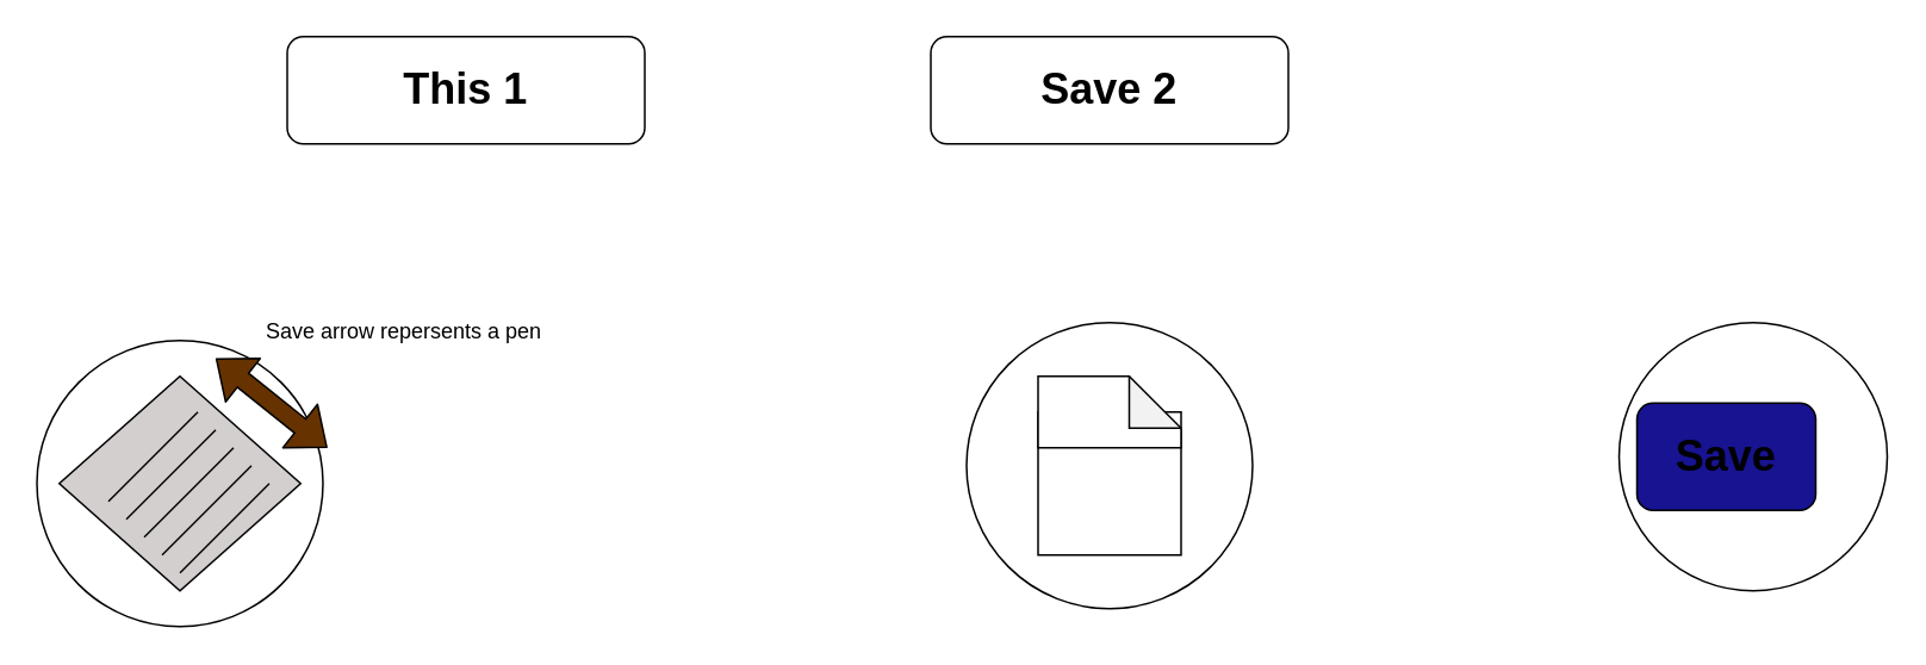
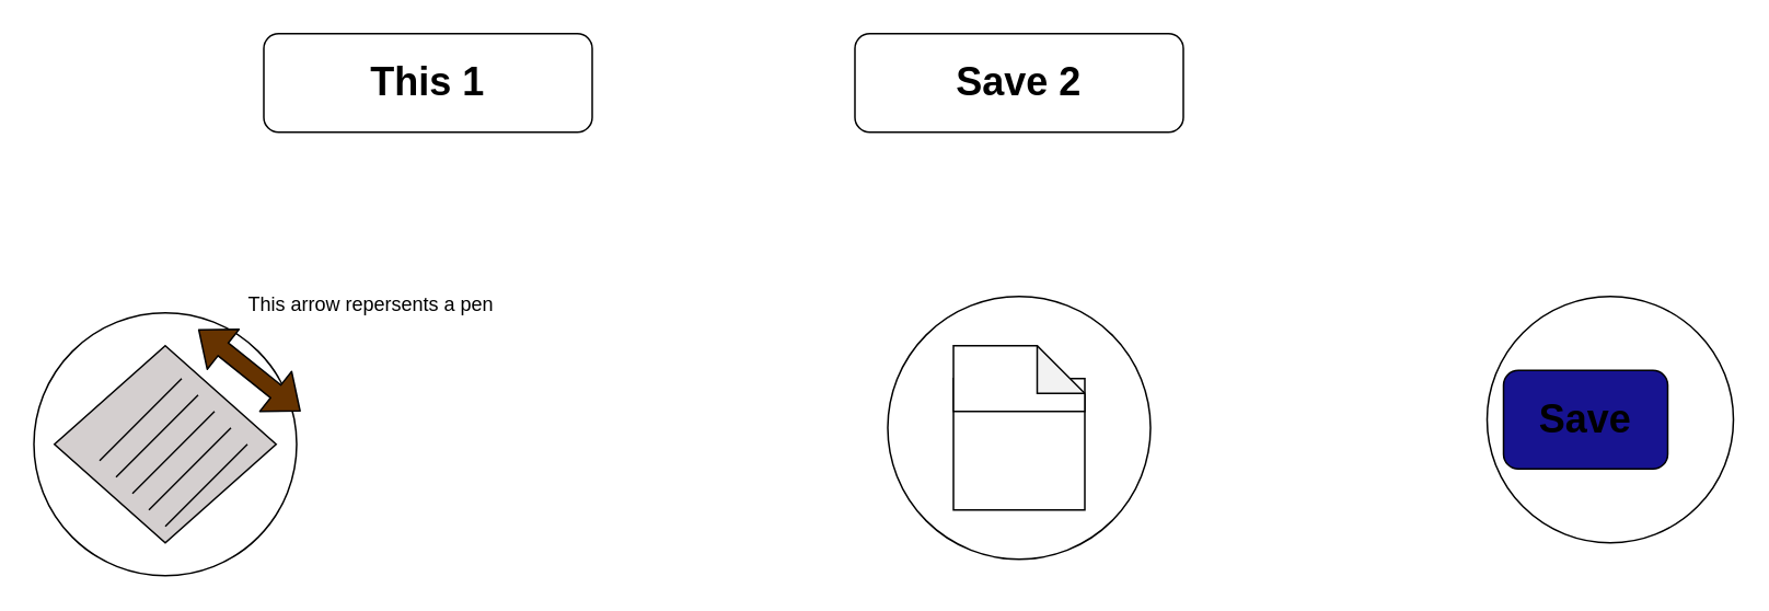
  <mxCell id="0" />
  <mxCell id="1" parent="0" />
  <mxCell id="2" value="&lt;h1&gt;This 1&lt;/h1&gt;" style="rounded=1;whiteSpace=wrap;html=1;" parent="1" vertex="1"><mxGeometry x="160" y="20" width="200" height="60" as="geometry" /></mxCell>
  <mxCell id="3" value="&lt;h1&gt;&lt;br&gt;&lt;/h1&gt;" style="text;html=1;strokeColor=none;fillColor=none;spacing=5;spacingTop=-20;whiteSpace=wrap;overflow=hidden;rounded=0;" parent="1" vertex="1"><mxGeometry x="330" y="210" width="130" height="40" as="geometry" /></mxCell>
  <mxCell id="4" value="&lt;h1&gt;Save 2&lt;/h1&gt;" style="rounded=1;whiteSpace=wrap;html=1;" parent="1" vertex="1"><mxGeometry x="520" y="20" width="200" height="60" as="geometry" /></mxCell>
  <mxCell id="5" value="" style="ellipse;whiteSpace=wrap;html=1;aspect=fixed;" parent="1" vertex="1"><mxGeometry x="20" y="190" width="160" height="160" as="geometry" /></mxCell>
  <mxCell id="6" value="" style="endArrow=none;html=1;" parent="1" edge="1"><mxGeometry width="50" height="50" relative="1" as="geometry"><mxPoint x="50" y="270" as="sourcePoint" /><mxPoint x="100" y="220" as="targetPoint" /><Array as="points"><mxPoint x="70" y="250" /></Array></mxGeometry></mxCell>
  <mxCell id="7" value="" style="shape=flexArrow;endArrow=classic;startArrow=classic;html=1;fillColor=#663300;" parent="1" edge="1"><mxGeometry width="100" height="100" relative="1" as="geometry"><mxPoint x="120" y="200" as="sourcePoint" /><mxPoint x="182.5" y="250" as="targetPoint" /></mxGeometry></mxCell>
- <mxCell id="8" value="Save arrow repersents a pen" style="text;html=1;align=center;verticalAlign=middle;resizable=0;points=[];autosize=1;strokeColor=none;fillColor=none;" parent="1" vertex="1"><mxGeometry x="140" y="170" width="170" height="30" as="geometry" /></mxCell>
+ <mxCell id="8" value="This arrow repersents a pen" style="text;html=1;align=center;verticalAlign=middle;resizable=0;points=[];autosize=1;strokeColor=none;fillColor=none;" parent="1" vertex="1"><mxGeometry x="140" y="170" width="170" height="30" as="geometry" /></mxCell>
  <mxCell id="9" value="" style="rhombus;whiteSpace=wrap;html=1;fillColor=#D4CFCF;" parent="1" vertex="1"><mxGeometry x="32.5" y="210" width="135" height="120" as="geometry" /></mxCell>
  <mxCell id="10" value="" style="ellipse;whiteSpace=wrap;html=1;aspect=fixed;" parent="1" vertex="1"><mxGeometry x="540" y="180" width="160" height="160" as="geometry" /></mxCell>
  <mxCell id="11" value="" style="endArrow=none;html=1;" parent="1" edge="1"><mxGeometry width="50" height="50" relative="1" as="geometry"><mxPoint x="60" y="280" as="sourcePoint" /><mxPoint x="110" y="230" as="targetPoint" /></mxGeometry></mxCell>
  <mxCell id="12" value="" style="endArrow=none;html=1;" parent="1" edge="1"><mxGeometry width="50" height="50" relative="1" as="geometry"><mxPoint x="70" y="290" as="sourcePoint" /><mxPoint x="120" y="240" as="targetPoint" /></mxGeometry></mxCell>
  <mxCell id="13" value="" style="endArrow=none;html=1;" parent="1" edge="1"><mxGeometry width="50" height="50" relative="1" as="geometry"><mxPoint x="80" y="300" as="sourcePoint" /><mxPoint x="130" y="250" as="targetPoint" /></mxGeometry></mxCell>
  <mxCell id="14" value="" style="endArrow=none;html=1;" parent="1" edge="1"><mxGeometry width="50" height="50" relative="1" as="geometry"><mxPoint x="90" y="310" as="sourcePoint" /><mxPoint x="140" y="260" as="targetPoint" /></mxGeometry></mxCell>
  <mxCell id="15" value="" style="endArrow=none;html=1;" parent="1" edge="1"><mxGeometry width="50" height="50" relative="1" as="geometry"><mxPoint x="100" y="320" as="sourcePoint" /><mxPoint x="150" y="270" as="targetPoint" /></mxGeometry></mxCell>
  <mxCell id="16" value="" style="whiteSpace=wrap;html=1;aspect=fixed;fillColor=#FFFFFF;" parent="1" vertex="1"><mxGeometry x="580" y="230" width="80" height="80" as="geometry" /></mxCell>
  <mxCell id="17" value="" style="shape=note;whiteSpace=wrap;html=1;backgroundOutline=1;darkOpacity=0.05;fillColor=#FFFFFF;size=29;" parent="1" vertex="1"><mxGeometry x="580" y="210" width="80" height="40" as="geometry" /></mxCell>
  <mxCell id="18" value="" style="ellipse;whiteSpace=wrap;html=1;aspect=fixed;" parent="1" vertex="1"><mxGeometry x="905" y="180" width="150" height="150" as="geometry" /></mxCell>
  <mxCell id="19" value="&lt;h1&gt;Save&lt;/h1&gt;" style="rounded=1;whiteSpace=wrap;html=1;fillColor=#171391;" parent="1" vertex="1"><mxGeometry x="915" y="225" width="100" height="60" as="geometry" /></mxCell>
